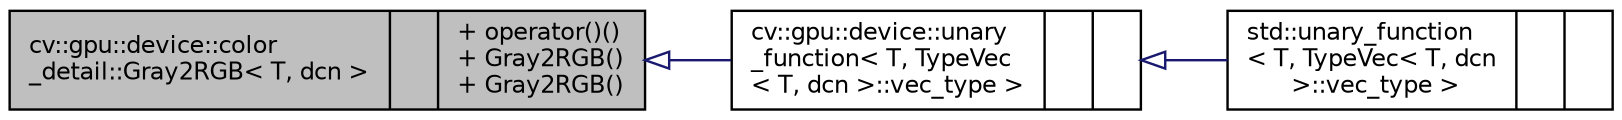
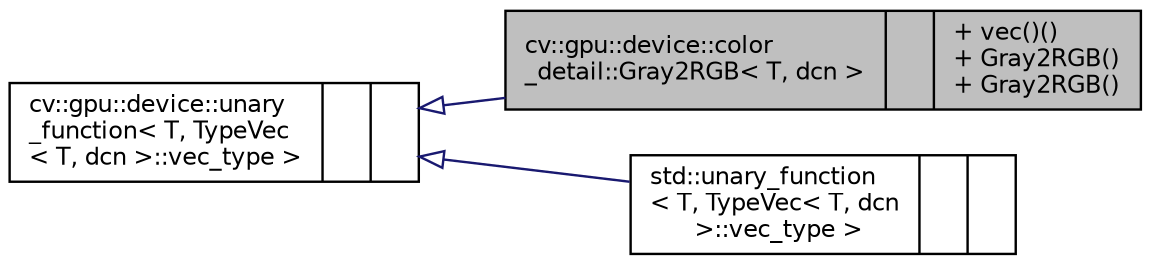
  digraph {
    rankdir=LR
    node [color=black fillcolor=white fontname=Helvetica fontsize=10 shape=record style=filled]
    edge [arrowtail=onormal color=midnightblue dir=back fontname=Helvetica fontsize=10 labelfontname=Helvetica labelfontsize=10 style=solid]
-   n1 [fillcolor=grey75 fontcolor=black height=0.2 label="{cv::gpu::device::color\l_detail::Gray2RGB\< T, dcn \>\n||+ operator()()\l+ Gray2RGB()\l+ Gray2RGB()\l}" width=0.4]
+   n1 [fillcolor=grey75 fontcolor=black height=0.2 label="{cv::gpu::device::color\l_detail::Gray2RGB\< T, dcn \>\n||+ vec()()\l+ Gray2RGB()\l+ Gray2RGB()\l}" width=0.4]
    n2 [height=0.2 label="{cv::gpu::device::unary\l_function\< T, TypeVec\l\< T, dcn \>::vec_type \>\n||}" width=0.4]
    n3 [height=0.2 label="{std::unary_function\l\< T, TypeVec\< T, dcn\l \>::vec_type \>\n||}" width=0.4]
-   n1 -> n2
+   n2 -> n1
    n2 -> n3
  }
